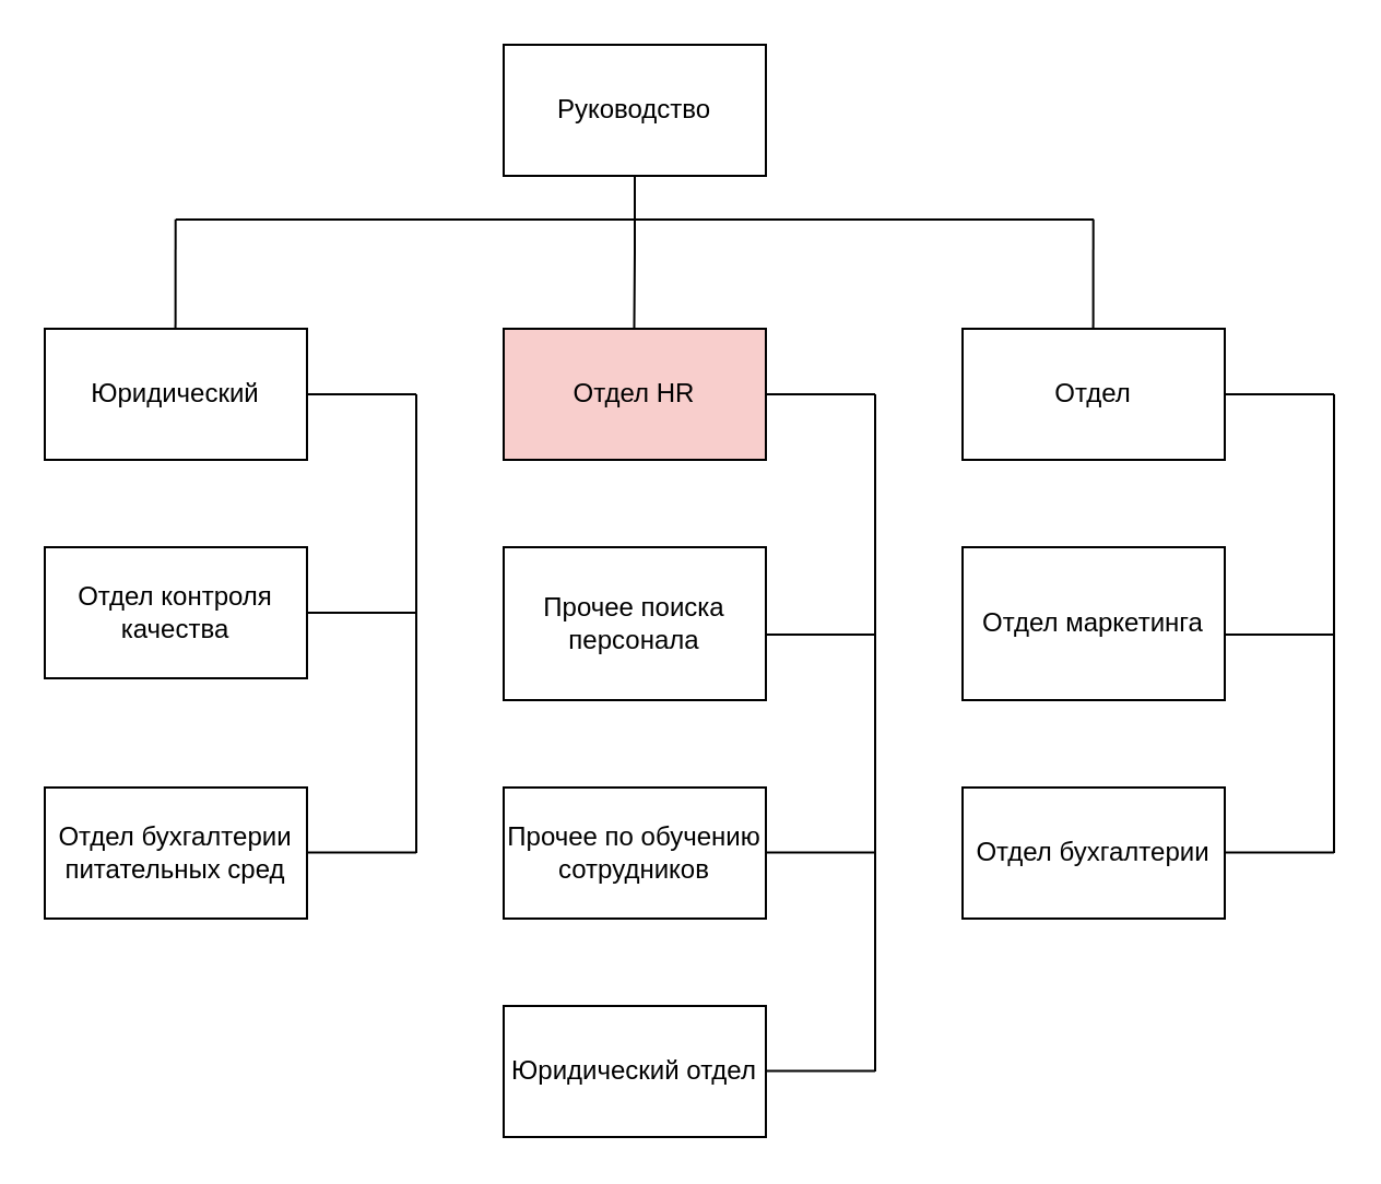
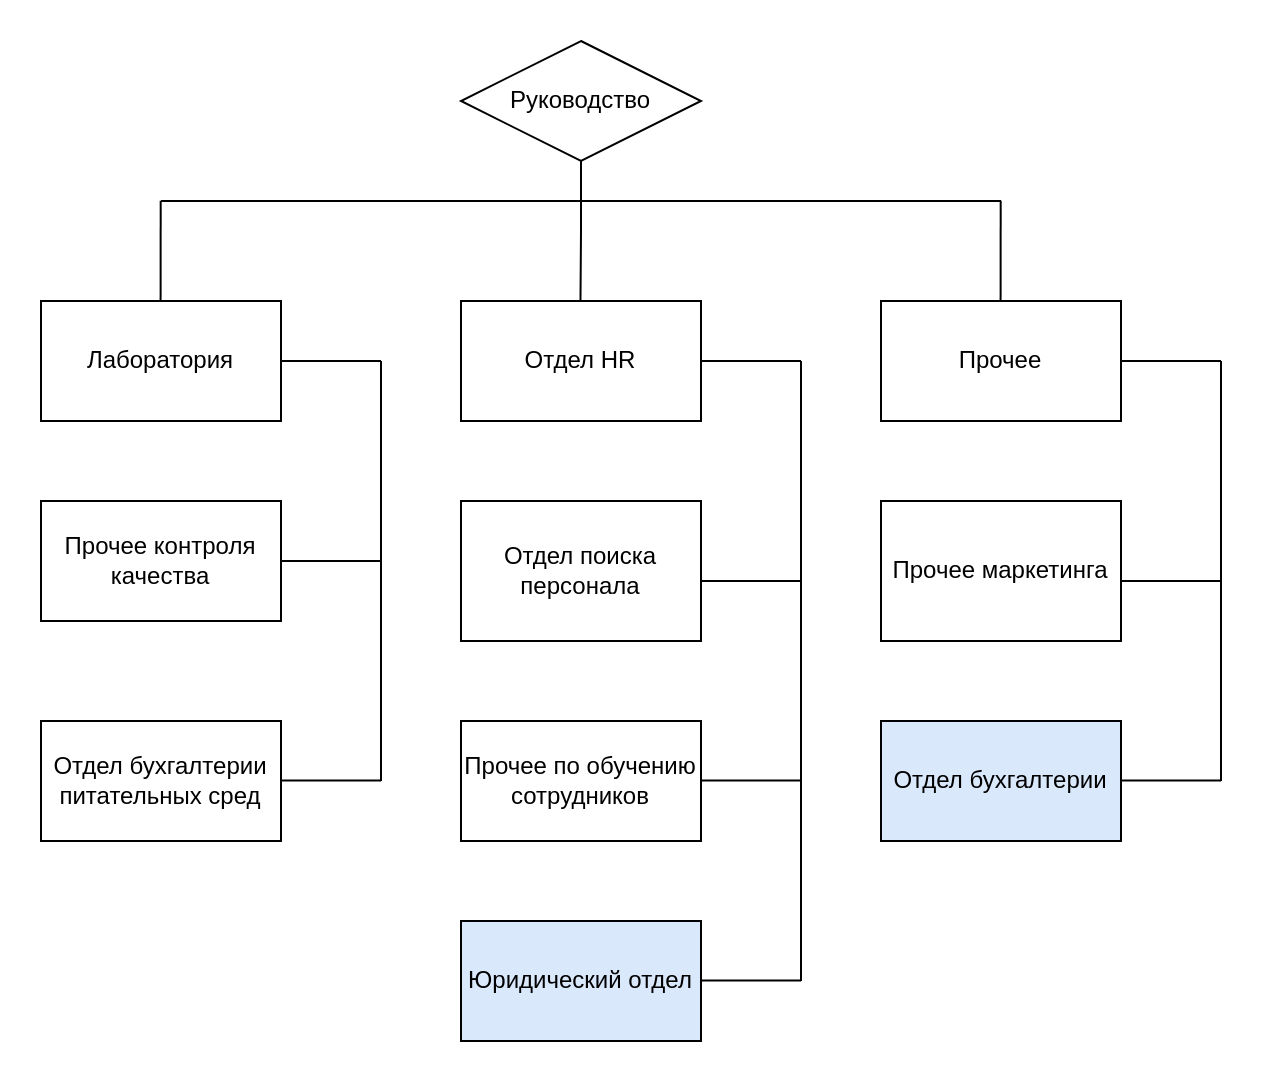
  <mxCell id="0" />
  <mxCell id="1" parent="0" />
  <mxCell id="2" style="edgeStyle=orthogonalEdgeStyle;rounded=0;orthogonalLoop=1;jettySize=auto;html=1;exitX=0.5;exitY=1;exitDx=0;exitDy=0;endArrow=none;endFill=0;" edge="1" parent="1" source="3"><mxGeometry relative="1" as="geometry"><mxPoint x="289.74" y="150" as="targetPoint" /><mxPoint x="289.74" y="90" as="sourcePoint" /></mxGeometry></mxCell>
- <mxCell id="3" value="Руководство" style="rounded=0;whiteSpace=wrap;html=1;" vertex="1" parent="1"><mxGeometry x="230" y="20" width="120" height="60" as="geometry" /></mxCell>
- <mxCell id="4" value="Юридический" style="rounded=0;whiteSpace=wrap;html=1;" vertex="1" parent="1"><mxGeometry x="20" y="150" width="120" height="60" as="geometry" /></mxCell>
- <mxCell id="5" value="Отдел HR" style="rounded=0;whiteSpace=wrap;html=1;fillColor=#f8cecc;" vertex="1" parent="1"><mxGeometry x="230" y="150" width="120" height="60" as="geometry" /></mxCell>
- <mxCell id="6" value="Отдел" style="rounded=0;whiteSpace=wrap;html=1;" vertex="1" parent="1"><mxGeometry x="440" y="150" width="120" height="60" as="geometry" /></mxCell>
- <mxCell id="7" value="Отдел контроля качества" style="rounded=0;whiteSpace=wrap;html=1;" vertex="1" parent="1"><mxGeometry x="20" y="250" width="120" height="60" as="geometry" /></mxCell>
+ <mxCell id="3" value="Руководство" style="rhombus;whiteSpace=wrap;html=1;" vertex="1" parent="1"><mxGeometry x="230" y="20" width="120" height="60" as="geometry" /></mxCell>
+ <mxCell id="4" value="Лаборатория" style="rounded=0;whiteSpace=wrap;html=1;" vertex="1" parent="1"><mxGeometry x="20" y="150" width="120" height="60" as="geometry" /></mxCell>
+ <mxCell id="5" value="Отдел HR" style="rounded=0;whiteSpace=wrap;html=1;" vertex="1" parent="1"><mxGeometry x="230" y="150" width="120" height="60" as="geometry" /></mxCell>
+ <mxCell id="6" value="Прочее" style="rounded=0;whiteSpace=wrap;html=1;" vertex="1" parent="1"><mxGeometry x="440" y="150" width="120" height="60" as="geometry" /></mxCell>
+ <mxCell id="7" value="Прочее контроля качества" style="rounded=0;whiteSpace=wrap;html=1;" vertex="1" parent="1"><mxGeometry x="20" y="250" width="120" height="60" as="geometry" /></mxCell>
  <mxCell id="8" value="Отдел бухгалтерии питательных сред" style="rounded=0;whiteSpace=wrap;html=1;" vertex="1" parent="1"><mxGeometry x="20" y="360" width="120" height="60" as="geometry" /></mxCell>
  <mxCell id="9" value="" style="endArrow=none;html=1;rounded=0;exitX=0.433;exitY=0.003;exitDx=0;exitDy=0;exitPerimeter=0;" edge="1" parent="1"><mxGeometry width="50" height="50" relative="1" as="geometry"><mxPoint x="79.8" y="150" as="sourcePoint" /><mxPoint x="79.84" y="99.82" as="targetPoint" /></mxGeometry></mxCell>
  <mxCell id="10" value="" style="endArrow=none;html=1;rounded=0;exitX=0.433;exitY=0.003;exitDx=0;exitDy=0;exitPerimeter=0;" edge="1" parent="1"><mxGeometry width="50" height="50" relative="1" as="geometry"><mxPoint x="499.8" y="150" as="sourcePoint" /><mxPoint x="499.84" y="99.82" as="targetPoint" /></mxGeometry></mxCell>
  <mxCell id="11" value="" style="endArrow=none;html=1;rounded=0;" edge="1" parent="1"><mxGeometry width="50" height="50" relative="1" as="geometry"><mxPoint x="80" y="100" as="sourcePoint" /><mxPoint x="500" y="100" as="targetPoint" /></mxGeometry></mxCell>
- <mxCell id="12" value="Прочее поиска персонала" style="rounded=0;whiteSpace=wrap;html=1;" vertex="1" parent="1"><mxGeometry x="230" y="250" width="120" height="70" as="geometry" /></mxCell>
+ <mxCell id="12" value="Отдел поиска персонала" style="rounded=0;whiteSpace=wrap;html=1;" vertex="1" parent="1"><mxGeometry x="230" y="250" width="120" height="70" as="geometry" /></mxCell>
  <mxCell id="13" value="Прочее по обучению сотрудников" style="rounded=0;whiteSpace=wrap;html=1;" vertex="1" parent="1"><mxGeometry x="230" y="360" width="120" height="60" as="geometry" /></mxCell>
- <mxCell id="14" value="Юридический отдел" style="rounded=0;whiteSpace=wrap;html=1;" vertex="1" parent="1"><mxGeometry x="230" y="460" width="120" height="60" as="geometry" /></mxCell>
+ <mxCell id="14" value="Юридический отдел" style="rounded=0;whiteSpace=wrap;html=1;fillColor=#dae8fc;" vertex="1" parent="1"><mxGeometry x="230" y="460" width="120" height="60" as="geometry" /></mxCell>
  <mxCell id="15" value="" style="endArrow=none;html=1;rounded=0;exitX=1;exitY=0.5;exitDx=0;exitDy=0;" edge="1" parent="1" source="4"><mxGeometry width="50" height="50" relative="1" as="geometry"><mxPoint x="200" y="300" as="sourcePoint" /><mxPoint x="190" y="180" as="targetPoint" /></mxGeometry></mxCell>
  <mxCell id="16" value="" style="endArrow=none;html=1;rounded=0;" edge="1" parent="1"><mxGeometry width="50" height="50" relative="1" as="geometry"><mxPoint x="190" y="390" as="sourcePoint" /><mxPoint x="190" y="180" as="targetPoint" /></mxGeometry></mxCell>
  <mxCell id="17" value="" style="endArrow=none;html=1;rounded=0;" edge="1" parent="1"><mxGeometry width="50" height="50" relative="1" as="geometry"><mxPoint x="140" y="280" as="sourcePoint" /><mxPoint x="190" y="280" as="targetPoint" /></mxGeometry></mxCell>
  <mxCell id="18" value="" style="endArrow=none;html=1;rounded=0;" edge="1" parent="1"><mxGeometry width="50" height="50" relative="1" as="geometry"><mxPoint x="140" y="389.71" as="sourcePoint" /><mxPoint x="190" y="389.71" as="targetPoint" /></mxGeometry></mxCell>
  <mxCell id="19" value="" style="endArrow=none;html=1;rounded=0;" edge="1" parent="1"><mxGeometry width="50" height="50" relative="1" as="geometry"><mxPoint x="350" y="180" as="sourcePoint" /><mxPoint x="400" y="180" as="targetPoint" /></mxGeometry></mxCell>
  <mxCell id="20" value="" style="endArrow=none;html=1;rounded=0;" edge="1" parent="1"><mxGeometry width="50" height="50" relative="1" as="geometry"><mxPoint x="400" y="490" as="sourcePoint" /><mxPoint x="400" y="180" as="targetPoint" /></mxGeometry></mxCell>
  <mxCell id="21" value="" style="endArrow=none;html=1;rounded=0;" edge="1" parent="1"><mxGeometry width="50" height="50" relative="1" as="geometry"><mxPoint x="350" y="290" as="sourcePoint" /><mxPoint x="400" y="290" as="targetPoint" /></mxGeometry></mxCell>
  <mxCell id="22" value="" style="endArrow=none;html=1;rounded=0;" edge="1" parent="1"><mxGeometry width="50" height="50" relative="1" as="geometry"><mxPoint x="350" y="389.71" as="sourcePoint" /><mxPoint x="400" y="389.71" as="targetPoint" /></mxGeometry></mxCell>
  <mxCell id="23" value="" style="endArrow=none;html=1;rounded=0;" edge="1" parent="1"><mxGeometry width="50" height="50" relative="1" as="geometry"><mxPoint x="350" y="489.71" as="sourcePoint" /><mxPoint x="400" y="489.71" as="targetPoint" /></mxGeometry></mxCell>
- <mxCell id="24" value="Отдел маркетинга" style="rounded=0;whiteSpace=wrap;html=1;" vertex="1" parent="1"><mxGeometry x="440" y="250" width="120" height="70" as="geometry" /></mxCell>
- <mxCell id="25" value="Отдел бухгалтерии" style="rounded=0;whiteSpace=wrap;html=1;" vertex="1" parent="1"><mxGeometry x="440" y="360" width="120" height="60" as="geometry" /></mxCell>
+ <mxCell id="24" value="Прочее маркетинга" style="rounded=0;whiteSpace=wrap;html=1;" vertex="1" parent="1"><mxGeometry x="440" y="250" width="120" height="70" as="geometry" /></mxCell>
+ <mxCell id="25" value="Отдел бухгалтерии" style="rounded=0;whiteSpace=wrap;html=1;fillColor=#dae8fc;" vertex="1" parent="1"><mxGeometry x="440" y="360" width="120" height="60" as="geometry" /></mxCell>
  <mxCell id="26" value="" style="endArrow=none;html=1;rounded=0;" edge="1" parent="1"><mxGeometry width="50" height="50" relative="1" as="geometry"><mxPoint x="560" y="180" as="sourcePoint" /><mxPoint x="610" y="180" as="targetPoint" /></mxGeometry></mxCell>
  <mxCell id="27" value="" style="endArrow=none;html=1;rounded=0;" edge="1" parent="1"><mxGeometry width="50" height="50" relative="1" as="geometry"><mxPoint x="610" y="390" as="sourcePoint" /><mxPoint x="610" y="180" as="targetPoint" /></mxGeometry></mxCell>
  <mxCell id="28" value="" style="endArrow=none;html=1;rounded=0;" edge="1" parent="1"><mxGeometry width="50" height="50" relative="1" as="geometry"><mxPoint x="560" y="290" as="sourcePoint" /><mxPoint x="610" y="290" as="targetPoint" /></mxGeometry></mxCell>
  <mxCell id="29" value="" style="endArrow=none;html=1;rounded=0;" edge="1" parent="1"><mxGeometry width="50" height="50" relative="1" as="geometry"><mxPoint x="560" y="389.71" as="sourcePoint" /><mxPoint x="610" y="389.71" as="targetPoint" /></mxGeometry></mxCell>
